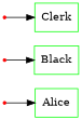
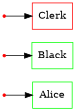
  digraph {
    fixedsize=true
    rankdir=LR
    node [color=RED shape=point]
    point_1
    n2 [color=GREEN label=Alice shape=box]
    point_2
    n4 [color=GREEN label=Black shape=box]
    point_3
-   n6 [color=GREEN label=Clerk shape=box]
+   n6 [label=Clerk shape=box]
    point_1 -> n2
    point_2 -> n4
    point_3 -> n6
  }
